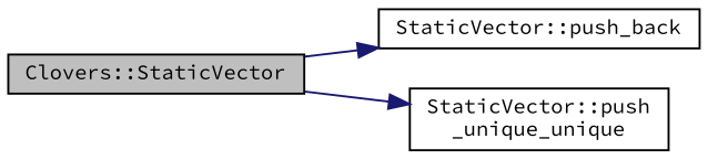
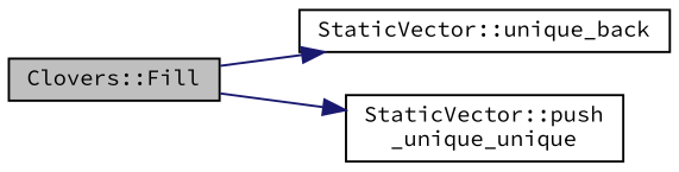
  digraph {
    fontname="Source Code Pro"
    rankdir=LR
    node [color=black fillcolor=white fontname="Source Code Pro" fontsize=10 shape=record style=filled]
    edge [color=midnightblue fontname="Source Code Pro" fontsize=10 labelfontname=Helvetica labelfontsize=10 style=solid]
-   n1 [fillcolor=grey75 fontcolor=black height=0.2 label="Clovers::StaticVector" width=0.4]
-   n2 [height=0.2 label="StaticVector::push_back" width=0.4]
+   n1 [fillcolor=grey75 fontcolor=black height=0.2 label="Clovers::Fill" width=0.4]
+   n2 [height=0.2 label="StaticVector::unique_back" width=0.4]
    n3 [height=0.2 label="StaticVector::push\l_unique_unique" width=0.4]
    n1 -> n2
    n1 -> n3
  }
